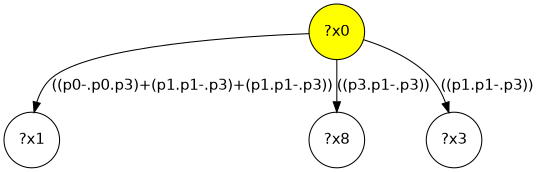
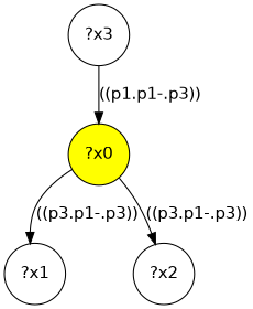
  digraph {
    fontname="DejaVu Sans"
    node [fontname="DejaVu Sans" shape=circle]
    edge [fontname="DejaVu Sans"]
    n1 [fillcolor=yellow label="?x0" style="filled,"]
    n2 [label="?x1"]
-   n3 [label="?x8"]
+   n3 [label="?x2"]
    n4 [label="?x3"]
-   n1 -> n2 [label="((p0-.p0.p3)+(p1.p1-.p3)+(p1.p1-.p3))"]
+   n1 -> n2 [label="((p3.p1-.p3))"]
    n1 -> n3 [label="((p3.p1-.p3))"]
-   n1 -> n4 [label="((p1.p1-.p3))"]
+   n4 -> n1 [label="((p1.p1-.p3))"]
  }
